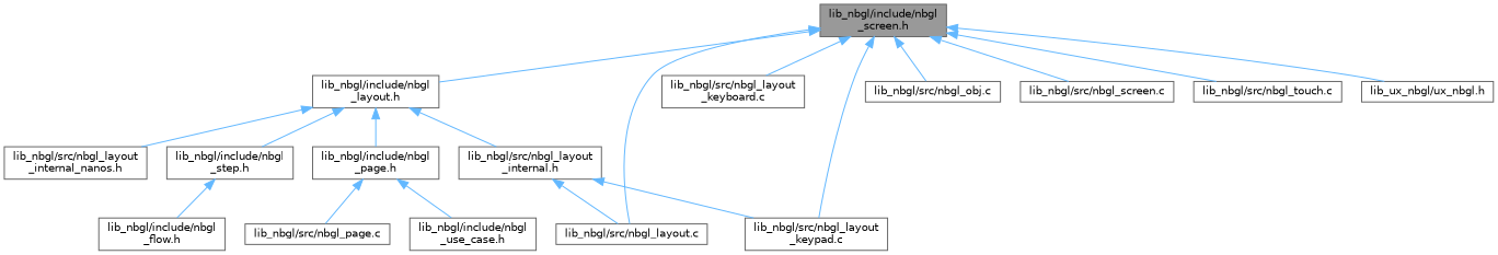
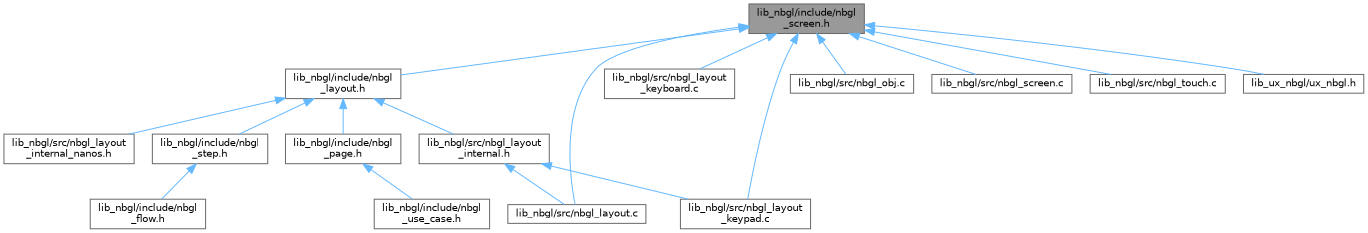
  digraph {
    node [color=grey40 fillcolor=white fontname=Helvetica fontsize=10 shape=box style=filled]
    edge [color=steelblue1 dir=back fontname=Helvetica fontsize=10 labelfontname=Helvetica labelfontsize=10 style=solid]
    n1 [color=gray40 fillcolor=grey60 fontcolor=black height=0.2 label="lib_nbgl/include/nbgl\l_screen.h" width=0.4]
    n2 [height=0.2 label="lib_nbgl/include/nbgl\l_layout.h" width=0.4]
    n3 [height=0.2 label="lib_nbgl/src/nbgl_layout.c" width=0.4]
    n4 [height=0.2 label="lib_nbgl/src/nbgl_layout\l_keyboard.c" width=0.4]
    n5 [height=0.2 label="lib_nbgl/src/nbgl_layout\l_keypad.c" width=0.4]
    n6 [height=0.2 label="lib_nbgl/src/nbgl_obj.c" width=0.4]
    n7 [height=0.2 label="lib_nbgl/src/nbgl_screen.c" width=0.4]
    n8 [height=0.2 label="lib_nbgl/src/nbgl_touch.c" width=0.4]
    n9 [height=0.2 label="lib_ux_nbgl/ux_nbgl.h" width=0.4]
    n10 [height=0.2 label="lib_nbgl/include/nbgl\l_page.h" width=0.4]
    n11 [height=0.2 label="lib_nbgl/include/nbgl\l_step.h" width=0.4]
    n12 [height=0.2 label="lib_nbgl/src/nbgl_layout\l_internal.h" width=0.4]
    n13 [height=0.2 label="lib_nbgl/src/nbgl_layout\l_internal_nanos.h" width=0.4]
    n14 [height=0.2 label="lib_nbgl/include/nbgl\l_use_case.h" width=0.4]
-   n15 [height=0.2 label="lib_nbgl/src/nbgl_page.c" width=0.4]
    n16 [height=0.2 label="lib_nbgl/include/nbgl\l_flow.h" width=0.4]
    n1 -> n2
    n1 -> n3
    n1 -> n4
    n1 -> n5
    n1 -> n6
    n1 -> n7
    n1 -> n8
    n1 -> n9
    n2 -> n10
    n2 -> n11
    n2 -> n12
    n2 -> n13
    n10 -> n14
-   n10 -> n15
    n11 -> n16
    n12 -> n3
    n12 -> n5
  }
